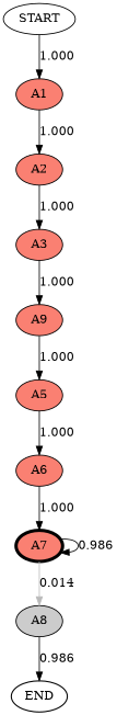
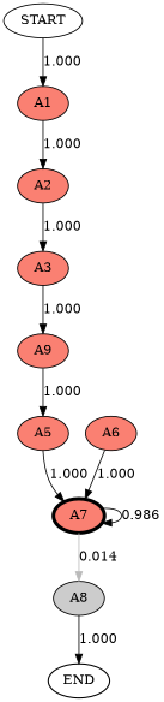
  digraph {
    rankdir=TB
    node [color=black fillcolor="#fa8072" fontcolor=black penwidth=1.059696442136422 style=filled]
    edge [color="#000000" fontcolor=black weight=1.0]
    START [fillcolor="#ffffff"]
    A1
    A2
    A3
    n5 [label=A9]
    A5
    A6
    A7 [penwidth=3.789323836689541]
    A8 [fillcolor="#cccccc"]
    END [fillcolor="#ffffff" penwidth=1.3246205526705275]
    START -> A1 [label=1.000]
    A1 -> A2 [label=1.000]
    A2 -> A3 [label=1.000]
    A3 -> n5 [label=1.000]
    n5 -> A5 [label=1.000]
-   A5 -> A6 [label=1.000]
+   A5 -> A7 [label=1.000]
    A6 -> A7 [label=1.000]
    A7 -> A7 [color="#010101" label=0.986 weight=0.9857142857142858]
    A7 -> A8 [color="#bababa" label=0.014 weight=0.014285714285714292]
-   A8 -> END [label=0.986]
+   A8 -> END [label=1.000]
  }
